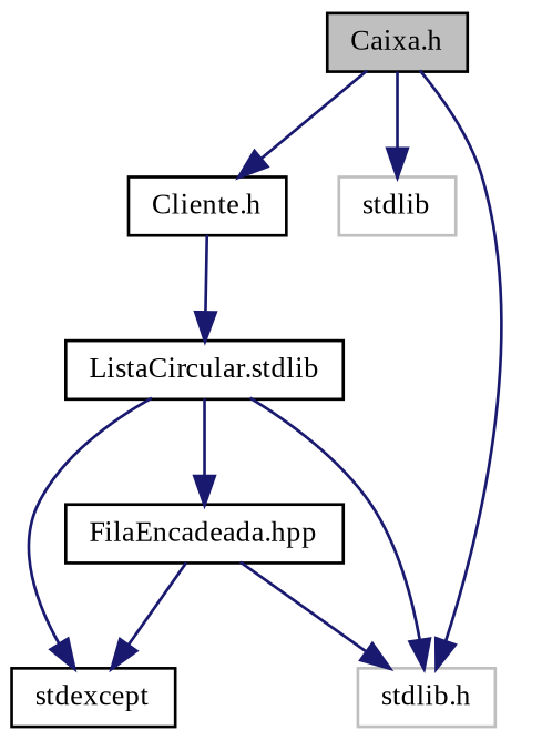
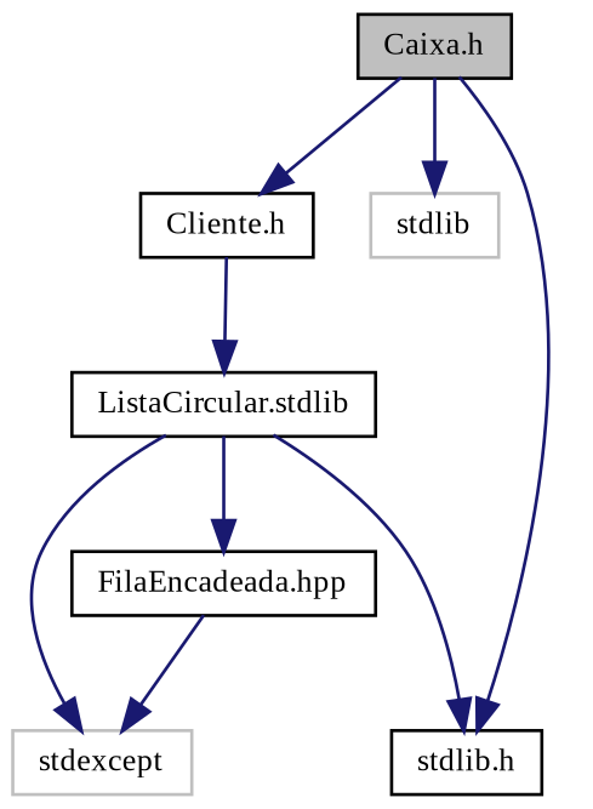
  digraph {
    fontname="Liberation Serif"
    node [color=black fillcolor=white fontname="Liberation Serif" fontsize=10 shape=record style=filled]
    edge [color=midnightblue fontname="Liberation Serif" fontsize=10 labelfontname=Helvetica labelfontsize=10 style=solid]
    n1 [fillcolor=grey75 fontcolor=black height=0.2 label="Caixa.h" width=0.4]
    n2 [height=0.2 label="Cliente.h" width=0.4]
    n3 [color=grey75 height=0.2 label=stdlib width=0.4]
-   n4 [color=grey75 height=0.2 label="stdlib.h" width=0.4]
+   n4 [height=0.2 label="stdlib.h" width=0.4]
    n5 [height=0.2 label="ListaCircular.stdlib" width=0.4]
    n6 [height=0.2 label="FilaEncadeada.hpp" width=0.4]
-   n7 [height=0.2 label=stdexcept width=0.4]
+   n7 [color=grey75 height=0.2 label=stdexcept width=0.4]
    n1 -> n2
    n1 -> n3
    n1 -> n4
    n2 -> n5
    n5 -> n4
    n5 -> n6
    n5 -> n7
-   n6 -> n4
    n6 -> n7
  }
